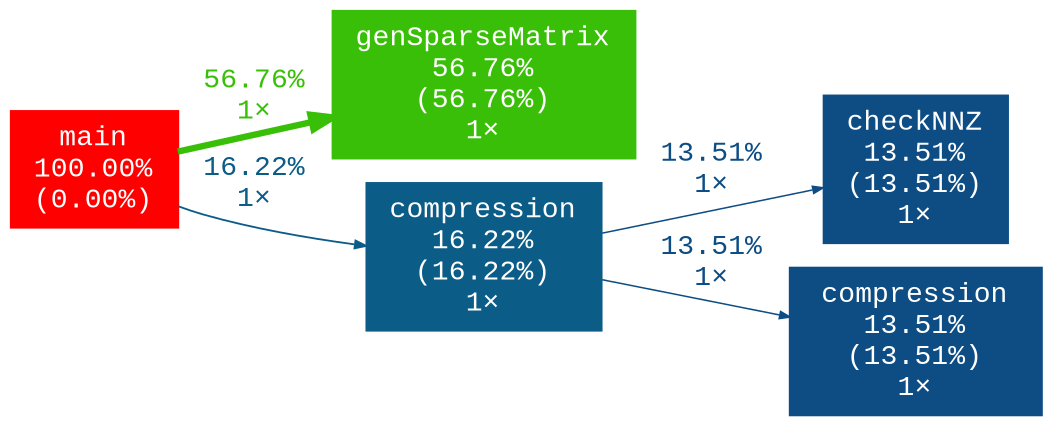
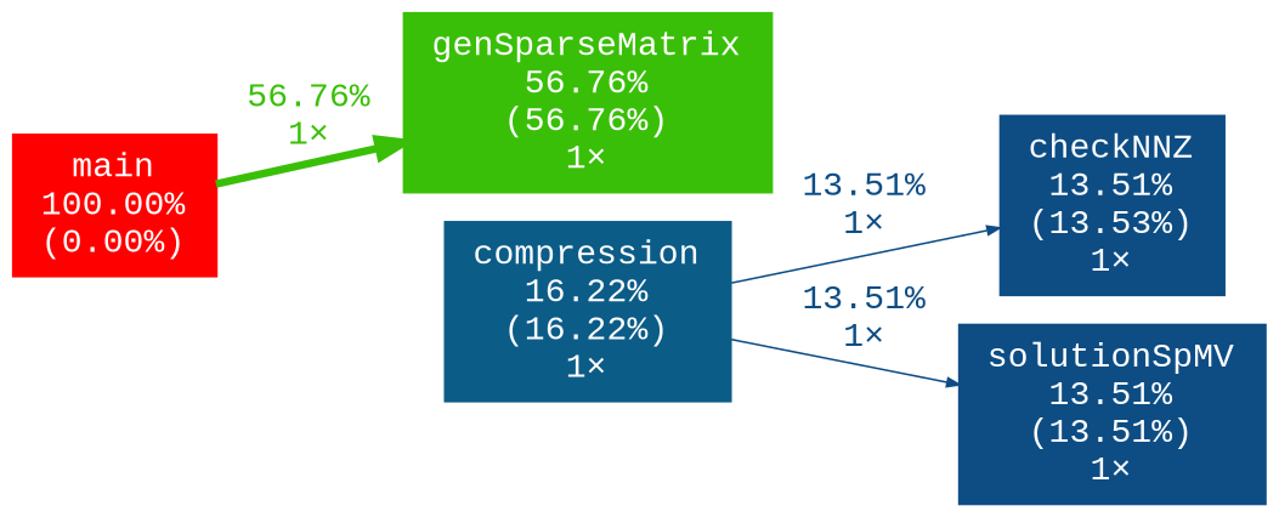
  digraph {
    fontname="Liberation Mono"
    nodesep=0.125
    rankdir=LR
    ranksep=0.25
    node [color="#0d4d84" fontcolor="#ffffff" fontname="Liberation Mono" fontsize=10.00 shape=box style=filled]
    edge [arrowsize=0.37 color="#0d4d84" fontcolor="#0d4d84" fontname="Liberation Mono" fontsize=10.00 labeldistance=0.54 penwidth=0.54]
    n1 [color="#ff0000" height=0 label="main\n100.00%\n(0.00%)" width=0]
    n2 [color="#3abf09" height=0 label="genSparseMatrix\n56.76%\n(56.76%)\n1×" width=0]
    n3 [color="#0c5c88" height=0 label="compression\n16.22%\n(16.22%)\n1×" width=0]
-   n4 [height=0 label="checkNNZ\n13.51%\n(13.51%)\n1×" width=0]
-   n5 [height=0 label="compression\n13.51%\n(13.51%)\n1×" width=0]
+   n4 [height=0 label="checkNNZ\n13.51%\n(13.53%)\n1×" width=0]
+   n5 [height=0 label="solutionSpMV\n13.51%\n(13.51%)\n1×" width=0]
    n1 -> n2 [arrowsize=0.75 color="#3abf09" fontcolor="#3abf09" label="56.76%\n1×" labeldistance=2.27 penwidth=2.27]
-   n1 -> n3 [arrowsize=0.40 color="#0c5c88" fontcolor="#0c5c88" label="16.22%\n1×" labeldistance=0.65 penwidth=0.65]
    n3 -> n4 [label="13.51%\n1×"]
    n3 -> n5 [label="13.51%\n1×"]
  }
